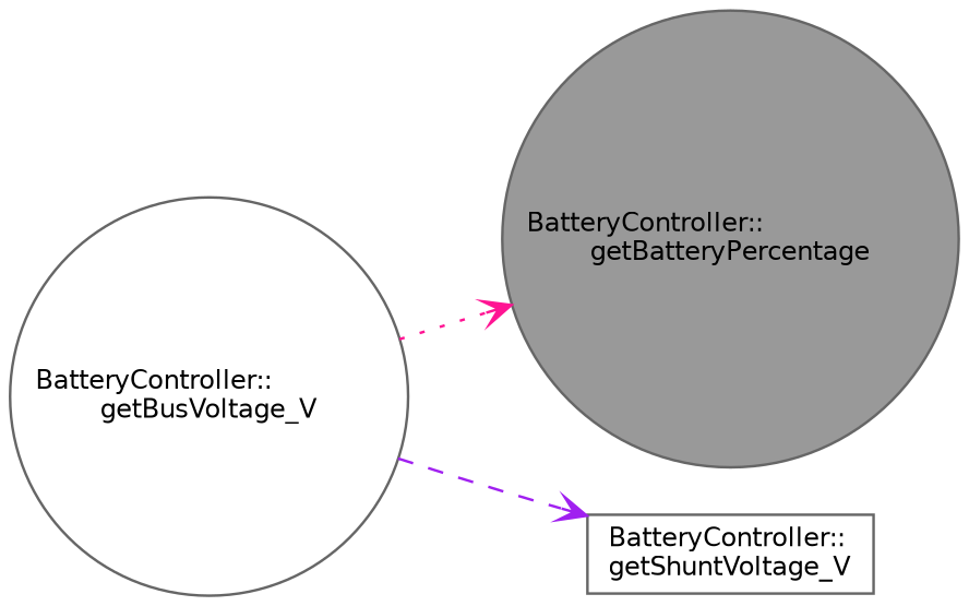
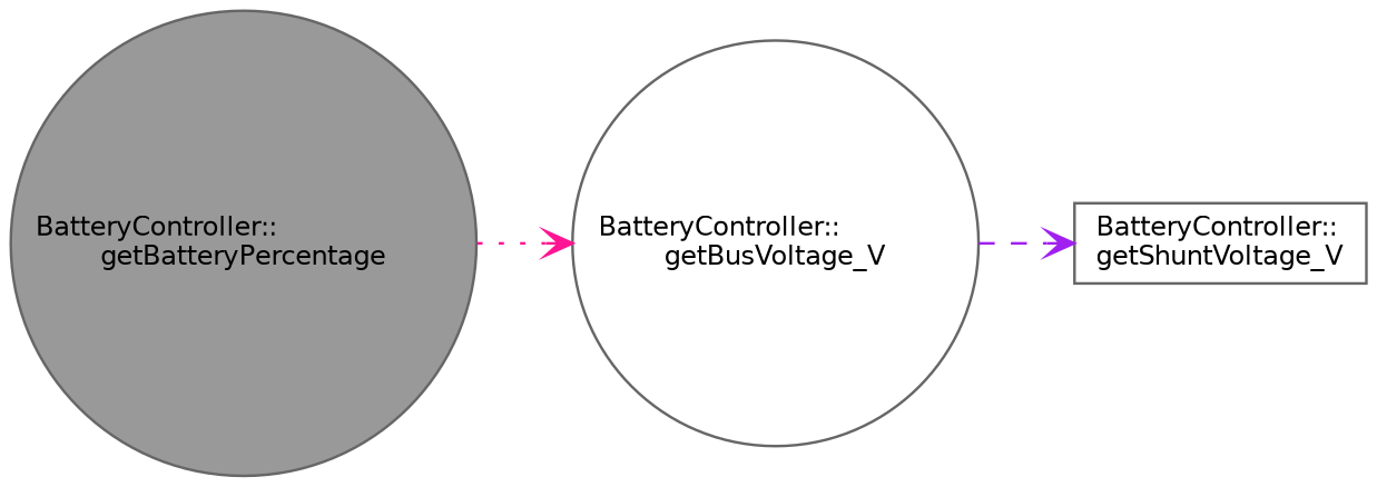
  digraph {
    rankdir=LR
    node [color=grey40 fillcolor=white fontname=Helvetica fontsize=10 shape=circle style=filled]
    edge [arrowhead=vee fontname=Helvetica fontsize=10 labelfontname=Helvetica labelfontsize=10]
    n1 [color=gray40 fillcolor=grey60 fontcolor=black height=0.2 label="BatteryController::\lgetBatteryPercentage" width=0.4]
    n2 [height=0.2 label="BatteryController::\lgetBusVoltage_V" width=0.4]
    n3 [height=0.2 label="BatteryController::\lgetShuntVoltage_V" shape=box width=0.4]
-   n2 -> n1 [color=deeppink style=dotted]
+   n1 -> n2 [color=deeppink style=dotted]
    n2 -> n3 [color=purple style=dashed]
  }
